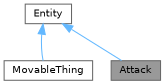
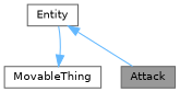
  digraph {
    node [color=gray40 fillcolor=white fontname=Helvetica fontsize=10 shape=box style=filled]
    edge [color=steelblue1 dir=back fontname=Helvetica fontsize=10 labelfontname=Helvetica labelfontsize=10 style=solid]
    n1 [fillcolor=grey60 fontcolor=black height=0.2 label=Attack width=0.4]
    n2 [height=0.2 label=MovableThing width=0.4]
    n3 [height=0.2 label=Entity width=0.4]
    n3 -> n1
-   n3 -> n2
+   n2 -> n3
  }
